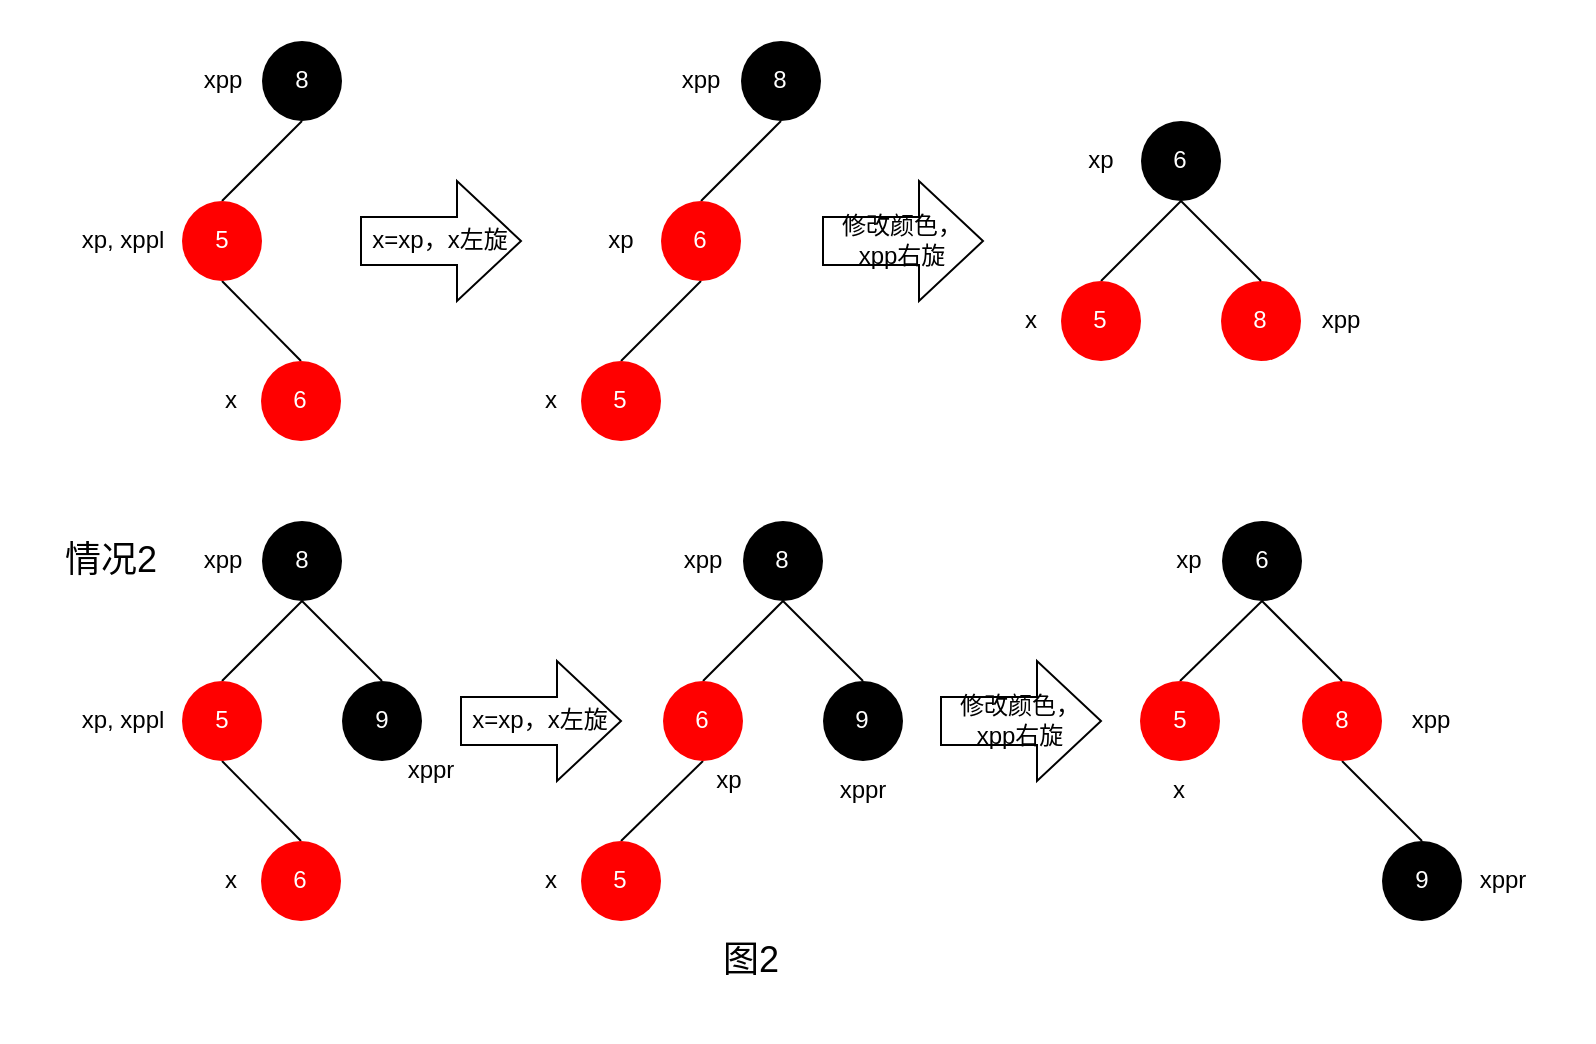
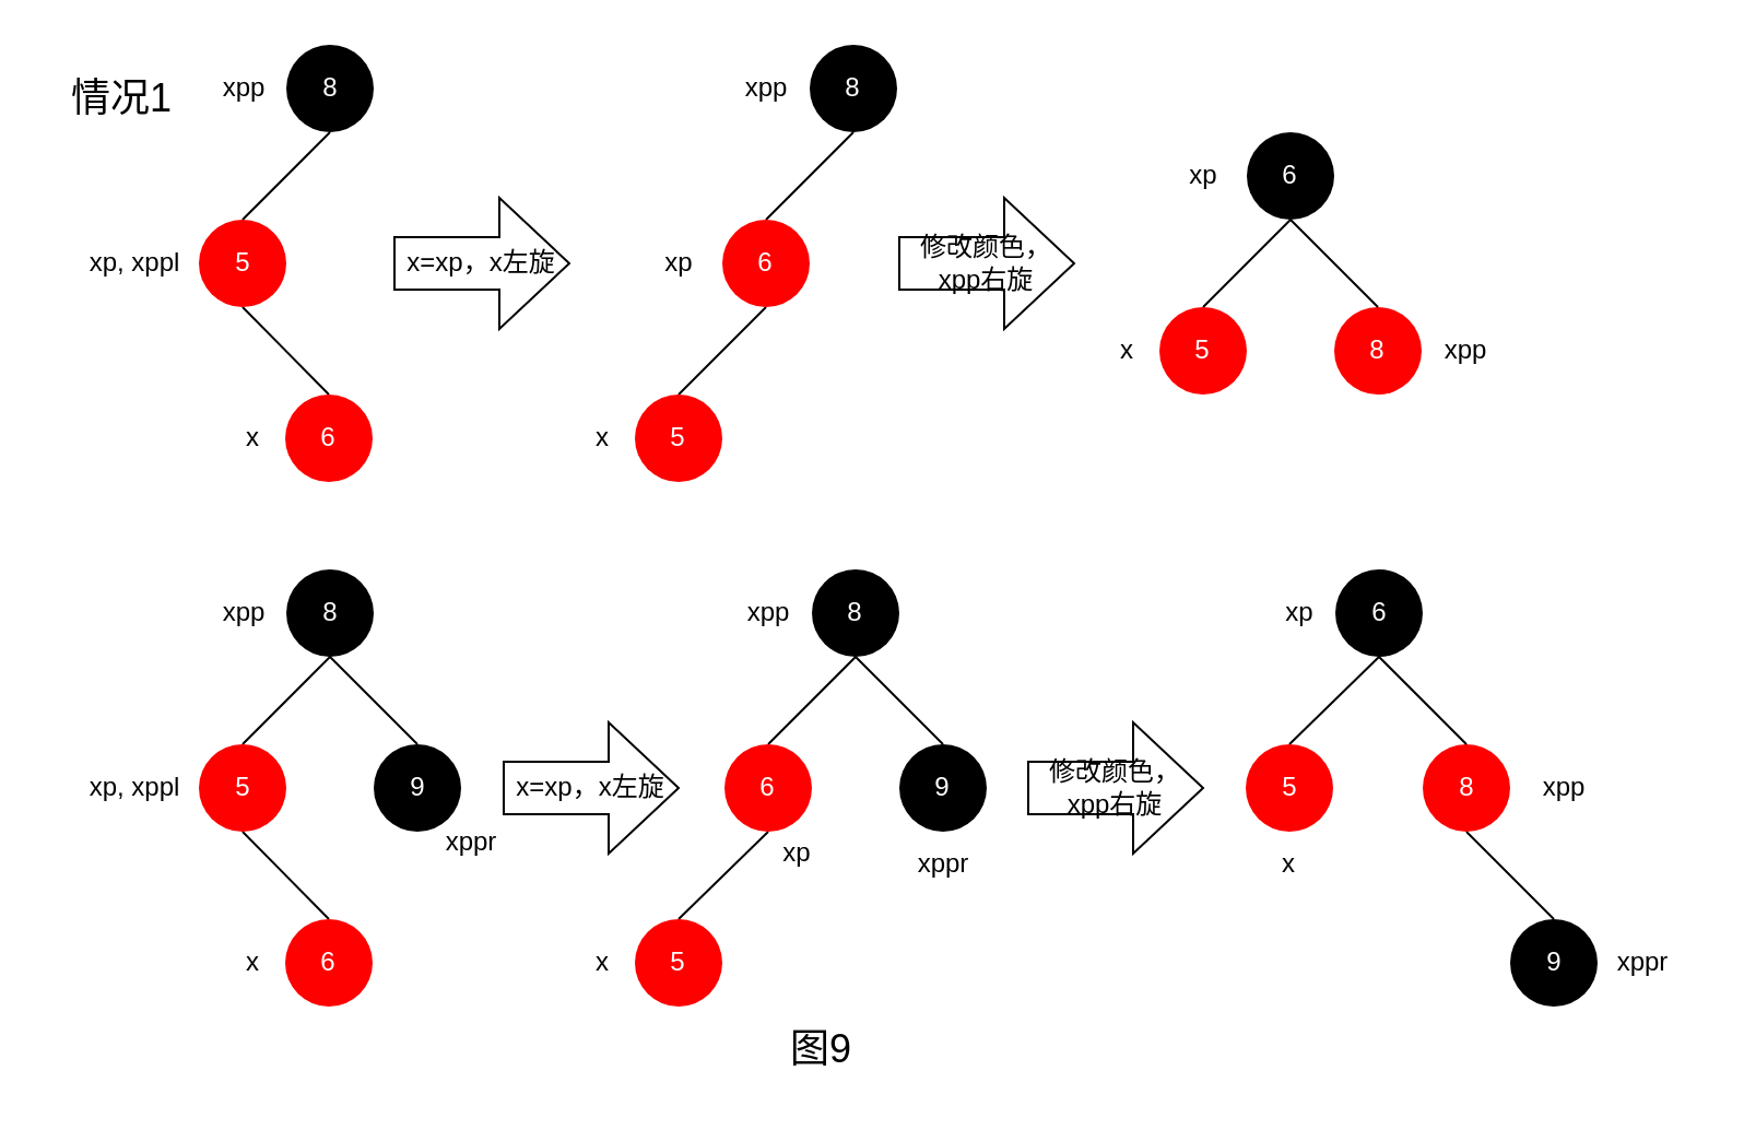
  <mxCell id="0" />
  <mxCell id="1" parent="0" />
  <mxCell id="2" style="edgeStyle=none;shape=connector;rounded=0;orthogonalLoop=1;jettySize=auto;html=1;exitX=0.5;exitY=1;exitDx=0;exitDy=0;entryX=0.5;entryY=0;entryDx=0;entryDy=0;labelBackgroundColor=default;strokeColor=default;align=center;verticalAlign=middle;fontFamily=Helvetica;fontSize=11;fontColor=default;endArrow=none;endFill=0;" parent="1" source="3" target="5" edge="1"><mxGeometry relative="1" as="geometry" /></mxCell>
  <mxCell id="3" value="&lt;font color=&quot;#ffffff&quot;&gt;8&lt;/font&gt;" style="ellipse;whiteSpace=wrap;html=1;aspect=fixed;fillColor=#000000;strokeWidth=0;strokeColor=none;" parent="1" vertex="1"><mxGeometry x="130.5" y="20" width="40" height="40" as="geometry" /></mxCell>
  <mxCell id="4" style="rounded=0;orthogonalLoop=1;jettySize=auto;html=1;exitX=0.5;exitY=1;exitDx=0;exitDy=0;entryX=0.5;entryY=0;entryDx=0;entryDy=0;endArrow=none;endFill=0;" parent="1" source="5" target="6" edge="1"><mxGeometry relative="1" as="geometry" /></mxCell>
  <mxCell id="5" value="&lt;font color=&quot;#ffffff&quot;&gt;5&lt;/font&gt;" style="ellipse;whiteSpace=wrap;html=1;aspect=fixed;fillColor=#FF0000;strokeWidth=0;strokeColor=none;" parent="1" vertex="1"><mxGeometry x="90.5" y="100" width="40" height="40" as="geometry" /></mxCell>
  <mxCell id="6" value="&lt;font color=&quot;#ffffff&quot;&gt;6&lt;/font&gt;" style="ellipse;whiteSpace=wrap;html=1;aspect=fixed;fillColor=#FF0000;strokeWidth=0;strokeColor=none;" parent="1" vertex="1"><mxGeometry x="130" y="180" width="40" height="40" as="geometry" /></mxCell>
  <mxCell id="7" value="x" style="text;html=1;align=center;verticalAlign=middle;resizable=0;points=[];autosize=1;strokeColor=none;fillColor=none;" parent="1" vertex="1"><mxGeometry x="100" y="185" width="30" height="30" as="geometry" /></mxCell>
  <mxCell id="8" value="xp, xppl" style="text;html=1;align=center;verticalAlign=middle;resizable=0;points=[];autosize=1;strokeColor=none;fillColor=none;" parent="1" vertex="1"><mxGeometry x="30.5" y="105" width="60" height="30" as="geometry" /></mxCell>
  <mxCell id="9" value="xpp" style="text;html=1;align=center;verticalAlign=middle;resizable=0;points=[];autosize=1;strokeColor=none;fillColor=none;" parent="1" vertex="1"><mxGeometry x="90.5" y="25" width="40" height="30" as="geometry" /></mxCell>
  <mxCell id="10" style="edgeStyle=none;shape=connector;rounded=0;orthogonalLoop=1;jettySize=auto;html=1;exitX=0.5;exitY=1;exitDx=0;exitDy=0;entryX=0.5;entryY=0;entryDx=0;entryDy=0;labelBackgroundColor=default;strokeColor=default;align=center;verticalAlign=middle;fontFamily=Helvetica;fontSize=11;fontColor=default;endArrow=none;endFill=0;" parent="1" source="12" target="14" edge="1"><mxGeometry relative="1" as="geometry" /></mxCell>
  <mxCell id="11" style="edgeStyle=none;shape=connector;rounded=0;orthogonalLoop=1;jettySize=auto;html=1;exitX=0.5;exitY=1;exitDx=0;exitDy=0;entryX=0.5;entryY=0;entryDx=0;entryDy=0;labelBackgroundColor=default;strokeColor=default;align=center;verticalAlign=middle;fontFamily=Helvetica;fontSize=11;fontColor=default;endArrow=none;endFill=0;" parent="1" source="12" target="15" edge="1"><mxGeometry relative="1" as="geometry" /></mxCell>
  <mxCell id="12" value="&lt;font color=&quot;#ffffff&quot;&gt;8&lt;/font&gt;" style="ellipse;whiteSpace=wrap;html=1;aspect=fixed;fillColor=#000000;strokeWidth=0;strokeColor=none;" parent="1" vertex="1"><mxGeometry x="130.5" y="260" width="40" height="40" as="geometry" /></mxCell>
  <mxCell id="13" style="rounded=0;orthogonalLoop=1;jettySize=auto;html=1;exitX=0.5;exitY=1;exitDx=0;exitDy=0;entryX=0.5;entryY=0;entryDx=0;entryDy=0;endArrow=none;endFill=0;" parent="1" source="14" target="16" edge="1"><mxGeometry relative="1" as="geometry" /></mxCell>
  <mxCell id="14" value="&lt;font color=&quot;#ffffff&quot;&gt;5&lt;/font&gt;" style="ellipse;whiteSpace=wrap;html=1;aspect=fixed;fillColor=#FF0000;strokeWidth=0;strokeColor=none;" parent="1" vertex="1"><mxGeometry x="90.5" y="340" width="40" height="40" as="geometry" /></mxCell>
  <mxCell id="15" value="&lt;font color=&quot;#ffffff&quot;&gt;9&lt;/font&gt;" style="ellipse;whiteSpace=wrap;html=1;aspect=fixed;fillColor=#000000;strokeWidth=0;strokeColor=none;" parent="1" vertex="1"><mxGeometry x="170.5" y="340" width="40" height="40" as="geometry" /></mxCell>
  <mxCell id="16" value="&lt;font color=&quot;#ffffff&quot;&gt;6&lt;/font&gt;" style="ellipse;whiteSpace=wrap;html=1;aspect=fixed;fillColor=#FF0000;strokeWidth=0;strokeColor=none;" parent="1" vertex="1"><mxGeometry x="130" y="420" width="40" height="40" as="geometry" /></mxCell>
  <mxCell id="17" value="x" style="text;html=1;align=center;verticalAlign=middle;resizable=0;points=[];autosize=1;strokeColor=none;fillColor=none;" parent="1" vertex="1"><mxGeometry x="100" y="425" width="30" height="30" as="geometry" /></mxCell>
  <mxCell id="18" value="xp, xppl" style="text;html=1;align=center;verticalAlign=middle;resizable=0;points=[];autosize=1;strokeColor=none;fillColor=none;" parent="1" vertex="1"><mxGeometry x="30.5" y="345" width="60" height="30" as="geometry" /></mxCell>
  <mxCell id="19" value="xpp" style="text;html=1;align=center;verticalAlign=middle;resizable=0;points=[];autosize=1;strokeColor=none;fillColor=none;" parent="1" vertex="1"><mxGeometry x="90.5" y="265" width="40" height="30" as="geometry" /></mxCell>
  <mxCell id="20" value="xppr" style="text;html=1;align=center;verticalAlign=middle;resizable=0;points=[];autosize=1;strokeColor=none;fillColor=none;" parent="1" vertex="1"><mxGeometry x="190" y="370" width="50" height="30" as="geometry" /></mxCell>
  <mxCell id="21" style="edgeStyle=none;shape=connector;rounded=0;orthogonalLoop=1;jettySize=auto;html=1;exitX=0.5;exitY=1;exitDx=0;exitDy=0;entryX=0.5;entryY=0;entryDx=0;entryDy=0;labelBackgroundColor=default;strokeColor=default;align=center;verticalAlign=middle;fontFamily=Helvetica;fontSize=11;fontColor=default;endArrow=none;endFill=0;" parent="1" source="22" target="24" edge="1"><mxGeometry relative="1" as="geometry" /></mxCell>
  <mxCell id="22" value="&lt;font color=&quot;#ffffff&quot;&gt;8&lt;/font&gt;" style="ellipse;whiteSpace=wrap;html=1;aspect=fixed;fillColor=#000000;strokeWidth=0;strokeColor=none;" parent="1" vertex="1"><mxGeometry x="370" y="20" width="40" height="40" as="geometry" /></mxCell>
  <mxCell id="23" style="rounded=0;orthogonalLoop=1;jettySize=auto;html=1;exitX=0.5;exitY=1;exitDx=0;exitDy=0;entryX=0.5;entryY=0;entryDx=0;entryDy=0;endArrow=none;endFill=0;" parent="1" source="24" target="25" edge="1"><mxGeometry relative="1" as="geometry" /></mxCell>
  <mxCell id="24" value="&lt;font color=&quot;#ffffff&quot;&gt;6&lt;/font&gt;" style="ellipse;whiteSpace=wrap;html=1;aspect=fixed;fillColor=#FF0000;strokeWidth=0;strokeColor=none;" parent="1" vertex="1"><mxGeometry x="330" y="100" width="40" height="40" as="geometry" /></mxCell>
  <mxCell id="25" value="&lt;font color=&quot;#ffffff&quot;&gt;5&lt;/font&gt;" style="ellipse;whiteSpace=wrap;html=1;aspect=fixed;fillColor=#FF0000;strokeWidth=0;strokeColor=none;" parent="1" vertex="1"><mxGeometry x="290" y="180" width="40" height="40" as="geometry" /></mxCell>
  <mxCell id="26" value="x" style="text;html=1;align=center;verticalAlign=middle;resizable=0;points=[];autosize=1;strokeColor=none;fillColor=none;" parent="1" vertex="1"><mxGeometry x="260" y="185" width="30" height="30" as="geometry" /></mxCell>
  <mxCell id="27" value="xp" style="text;html=1;align=center;verticalAlign=middle;resizable=0;points=[];autosize=1;strokeColor=none;fillColor=none;" parent="1" vertex="1"><mxGeometry x="290" y="105" width="40" height="30" as="geometry" /></mxCell>
  <mxCell id="28" value="xpp" style="text;html=1;align=center;verticalAlign=middle;resizable=0;points=[];autosize=1;strokeColor=none;fillColor=none;" parent="1" vertex="1"><mxGeometry x="330" y="25" width="40" height="30" as="geometry" /></mxCell>
  <mxCell id="29" value="x=xp，x左旋" style="shape=singleArrow;whiteSpace=wrap;html=1;arrowWidth=0.4;arrowSize=0.4;" parent="1" vertex="1"><mxGeometry x="180" y="90" width="80" height="60" as="geometry" /></mxCell>
  <mxCell id="30" style="edgeStyle=none;shape=connector;rounded=0;orthogonalLoop=1;jettySize=auto;html=1;exitX=0.5;exitY=1;exitDx=0;exitDy=0;entryX=0.5;entryY=0;entryDx=0;entryDy=0;labelBackgroundColor=default;strokeColor=default;align=center;verticalAlign=middle;fontFamily=Helvetica;fontSize=11;fontColor=default;endArrow=none;endFill=0;" parent="1" source="32" target="34" edge="1"><mxGeometry relative="1" as="geometry" /></mxCell>
  <mxCell id="31" style="edgeStyle=none;shape=connector;rounded=0;orthogonalLoop=1;jettySize=auto;html=1;exitX=0.5;exitY=1;exitDx=0;exitDy=0;entryX=0.5;entryY=0;entryDx=0;entryDy=0;labelBackgroundColor=default;strokeColor=default;align=center;verticalAlign=middle;fontFamily=Helvetica;fontSize=11;fontColor=default;endArrow=none;endFill=0;" parent="1" source="32" target="35" edge="1"><mxGeometry relative="1" as="geometry" /></mxCell>
  <mxCell id="32" value="&lt;font color=&quot;#ffffff&quot;&gt;8&lt;/font&gt;" style="ellipse;whiteSpace=wrap;html=1;aspect=fixed;fillColor=#000000;strokeWidth=0;strokeColor=none;" parent="1" vertex="1"><mxGeometry x="371" y="260" width="40" height="40" as="geometry" /></mxCell>
  <mxCell id="33" style="rounded=0;orthogonalLoop=1;jettySize=auto;html=1;exitX=0.5;exitY=1;exitDx=0;exitDy=0;entryX=0.5;entryY=0;entryDx=0;entryDy=0;endArrow=none;endFill=0;" parent="1" source="34" target="36" edge="1"><mxGeometry relative="1" as="geometry" /></mxCell>
  <mxCell id="34" value="&lt;font color=&quot;#ffffff&quot;&gt;6&lt;/font&gt;" style="ellipse;whiteSpace=wrap;html=1;aspect=fixed;fillColor=#FF0000;strokeWidth=0;strokeColor=none;" parent="1" vertex="1"><mxGeometry x="331" y="340" width="40" height="40" as="geometry" /></mxCell>
  <mxCell id="35" value="&lt;font color=&quot;#ffffff&quot;&gt;9&lt;/font&gt;" style="ellipse;whiteSpace=wrap;html=1;aspect=fixed;fillColor=#000000;strokeWidth=0;strokeColor=none;" parent="1" vertex="1"><mxGeometry x="411" y="340" width="40" height="40" as="geometry" /></mxCell>
  <mxCell id="36" value="&lt;font color=&quot;#ffffff&quot;&gt;5&lt;/font&gt;" style="ellipse;whiteSpace=wrap;html=1;aspect=fixed;fillColor=#FF0000;strokeWidth=0;strokeColor=none;" parent="1" vertex="1"><mxGeometry x="290" y="420" width="40" height="40" as="geometry" /></mxCell>
  <mxCell id="37" value="x" style="text;html=1;align=center;verticalAlign=middle;resizable=0;points=[];autosize=1;strokeColor=none;fillColor=none;" parent="1" vertex="1"><mxGeometry x="260" y="425" width="30" height="30" as="geometry" /></mxCell>
  <mxCell id="38" value="xp" style="text;html=1;align=center;verticalAlign=middle;resizable=0;points=[];autosize=1;strokeColor=none;fillColor=none;" parent="1" vertex="1"><mxGeometry x="344" y="375" width="40" height="30" as="geometry" /></mxCell>
  <mxCell id="39" value="xpp" style="text;html=1;align=center;verticalAlign=middle;resizable=0;points=[];autosize=1;strokeColor=none;fillColor=none;" parent="1" vertex="1"><mxGeometry x="331" y="265" width="40" height="30" as="geometry" /></mxCell>
  <mxCell id="40" value="xppr" style="text;html=1;align=center;verticalAlign=middle;resizable=0;points=[];autosize=1;strokeColor=none;fillColor=none;" parent="1" vertex="1"><mxGeometry x="406" y="380" width="50" height="30" as="geometry" /></mxCell>
  <mxCell id="41" value="x=xp，x左旋" style="shape=singleArrow;whiteSpace=wrap;html=1;arrowWidth=0.4;arrowSize=0.4;" parent="1" vertex="1"><mxGeometry x="230" y="330" width="80" height="60" as="geometry" /></mxCell>
  <mxCell id="42" value="&lt;font color=&quot;#ffffff&quot;&gt;8&lt;/font&gt;" style="ellipse;whiteSpace=wrap;html=1;aspect=fixed;fillColor=#FF0000;strokeWidth=0;strokeColor=none;" parent="1" vertex="1"><mxGeometry x="610" y="140" width="40" height="40" as="geometry" /></mxCell>
  <mxCell id="43" style="rounded=0;orthogonalLoop=1;jettySize=auto;html=1;exitX=0.5;exitY=1;exitDx=0;exitDy=0;entryX=0.5;entryY=0;entryDx=0;entryDy=0;endArrow=none;endFill=0;" parent="1" source="45" target="46" edge="1"><mxGeometry relative="1" as="geometry" /></mxCell>
  <mxCell id="44" style="rounded=0;orthogonalLoop=1;jettySize=auto;html=1;exitX=0.5;exitY=1;exitDx=0;exitDy=0;entryX=0.5;entryY=0;entryDx=0;entryDy=0;endArrow=none;endFill=0;" parent="1" source="45" target="42" edge="1"><mxGeometry relative="1" as="geometry" /></mxCell>
  <mxCell id="45" value="&lt;font color=&quot;#ffffff&quot;&gt;6&lt;/font&gt;" style="ellipse;whiteSpace=wrap;html=1;aspect=fixed;fillColor=#000000;strokeWidth=0;strokeColor=none;" parent="1" vertex="1"><mxGeometry x="570" y="60" width="40" height="40" as="geometry" /></mxCell>
  <mxCell id="46" value="&lt;font color=&quot;#ffffff&quot;&gt;5&lt;/font&gt;" style="ellipse;whiteSpace=wrap;html=1;aspect=fixed;fillColor=#FF0000;strokeWidth=0;strokeColor=none;" parent="1" vertex="1"><mxGeometry x="530" y="140" width="40" height="40" as="geometry" /></mxCell>
  <mxCell id="47" value="x" style="text;html=1;align=center;verticalAlign=middle;resizable=0;points=[];autosize=1;strokeColor=none;fillColor=none;" parent="1" vertex="1"><mxGeometry x="500" y="145" width="30" height="30" as="geometry" /></mxCell>
  <mxCell id="48" value="xp" style="text;html=1;align=center;verticalAlign=middle;resizable=0;points=[];autosize=1;strokeColor=none;fillColor=none;" parent="1" vertex="1"><mxGeometry x="530" y="65" width="40" height="30" as="geometry" /></mxCell>
  <mxCell id="49" value="xpp" style="text;html=1;align=center;verticalAlign=middle;resizable=0;points=[];autosize=1;strokeColor=none;fillColor=none;" parent="1" vertex="1"><mxGeometry x="650" y="145" width="40" height="30" as="geometry" /></mxCell>
  <mxCell id="50" value="修改颜色，xpp右旋" style="shape=singleArrow;whiteSpace=wrap;html=1;arrowWidth=0.4;arrowSize=0.4;" parent="1" vertex="1"><mxGeometry x="411" y="90" width="80" height="60" as="geometry" /></mxCell>
  <mxCell id="51" style="edgeStyle=none;shape=connector;rounded=0;orthogonalLoop=1;jettySize=auto;html=1;exitX=0.5;exitY=1;exitDx=0;exitDy=0;entryX=0.5;entryY=0;entryDx=0;entryDy=0;labelBackgroundColor=default;strokeColor=default;align=center;verticalAlign=middle;fontFamily=Helvetica;fontSize=11;fontColor=default;endArrow=none;endFill=0;" parent="1" source="52" target="56" edge="1"><mxGeometry relative="1" as="geometry" /></mxCell>
  <mxCell id="52" value="&lt;font color=&quot;#ffffff&quot;&gt;8&lt;/font&gt;" style="ellipse;whiteSpace=wrap;html=1;aspect=fixed;fillColor=#FF0000;strokeWidth=0;strokeColor=none;" parent="1" vertex="1"><mxGeometry x="650.5" y="340" width="40" height="40" as="geometry" /></mxCell>
  <mxCell id="53" style="rounded=0;orthogonalLoop=1;jettySize=auto;html=1;exitX=0.5;exitY=1;exitDx=0;exitDy=0;entryX=0.5;entryY=0;entryDx=0;entryDy=0;endArrow=none;endFill=0;" parent="1" source="55" target="57" edge="1"><mxGeometry relative="1" as="geometry" /></mxCell>
  <mxCell id="54" style="rounded=0;orthogonalLoop=1;jettySize=auto;html=1;exitX=0.5;exitY=1;exitDx=0;exitDy=0;entryX=0.5;entryY=0;entryDx=0;entryDy=0;endArrow=none;endFill=0;" parent="1" source="55" target="52" edge="1"><mxGeometry relative="1" as="geometry" /></mxCell>
  <mxCell id="55" value="&lt;font color=&quot;#ffffff&quot;&gt;6&lt;/font&gt;" style="ellipse;whiteSpace=wrap;html=1;aspect=fixed;fillColor=#000000;strokeWidth=0;strokeColor=none;" parent="1" vertex="1"><mxGeometry x="610.5" y="260" width="40" height="40" as="geometry" /></mxCell>
  <mxCell id="56" value="&lt;font color=&quot;#ffffff&quot;&gt;9&lt;/font&gt;" style="ellipse;whiteSpace=wrap;html=1;aspect=fixed;fillColor=#000000;strokeWidth=0;strokeColor=none;" parent="1" vertex="1"><mxGeometry x="690.5" y="420" width="40" height="40" as="geometry" /></mxCell>
  <mxCell id="57" value="&lt;font color=&quot;#ffffff&quot;&gt;5&lt;/font&gt;" style="ellipse;whiteSpace=wrap;html=1;aspect=fixed;fillColor=#FF0000;strokeWidth=0;strokeColor=none;" parent="1" vertex="1"><mxGeometry x="569.5" y="340" width="40" height="40" as="geometry" /></mxCell>
  <mxCell id="58" value="x" style="text;html=1;align=center;verticalAlign=middle;resizable=0;points=[];autosize=1;strokeColor=none;fillColor=none;" parent="1" vertex="1"><mxGeometry x="574" y="380" width="30" height="30" as="geometry" /></mxCell>
  <mxCell id="59" value="xp" style="text;html=1;align=center;verticalAlign=middle;resizable=0;points=[];autosize=1;strokeColor=none;fillColor=none;" parent="1" vertex="1"><mxGeometry x="574" y="265" width="40" height="30" as="geometry" /></mxCell>
  <mxCell id="60" value="xpp" style="text;html=1;align=center;verticalAlign=middle;resizable=0;points=[];autosize=1;strokeColor=none;fillColor=none;" parent="1" vertex="1"><mxGeometry x="694.5" y="345" width="40" height="30" as="geometry" /></mxCell>
  <mxCell id="61" value="xppr" style="text;html=1;align=center;verticalAlign=middle;resizable=0;points=[];autosize=1;strokeColor=none;fillColor=none;" parent="1" vertex="1"><mxGeometry x="725.5" y="425" width="50" height="30" as="geometry" /></mxCell>
  <mxCell id="62" value="修改颜色，xpp右旋" style="shape=singleArrow;whiteSpace=wrap;html=1;arrowWidth=0.4;arrowSize=0.4;" parent="1" vertex="1"><mxGeometry x="470" y="330" width="80" height="60" as="geometry" /></mxCell>
- <mxCell id="64" value="&lt;font style=&quot;font-size: 18px;&quot;&gt;情况2&lt;/font&gt;" style="text;html=1;align=center;verticalAlign=middle;resizable=0;points=[];autosize=1;strokeColor=none;fillColor=none;" parent="1" vertex="1"><mxGeometry x="20" y="260" width="70" height="40" as="geometry" /></mxCell>
- <mxCell id="65" value="&lt;font style=&quot;font-size: 18px;&quot;&gt;图2&lt;/font&gt;" style="text;html=1;align=center;verticalAlign=middle;resizable=0;points=[];autosize=1;strokeColor=none;fillColor=none;" parent="1" vertex="1"><mxGeometry x="350" y="460" width="50" height="40" as="geometry" /></mxCell>
+ <mxCell id="63" value="&lt;font style=&quot;font-size: 18px;&quot;&gt;情况1&lt;/font&gt;" style="text;html=1;align=center;verticalAlign=middle;resizable=0;points=[];autosize=1;strokeColor=none;fillColor=none;" parent="1" vertex="1"><mxGeometry x="20" y="25" width="70" height="40" as="geometry" /></mxCell>
+ <mxCell id="65" value="&lt;font style=&quot;font-size: 18px;&quot;&gt;图9&lt;/font&gt;" style="text;html=1;align=center;verticalAlign=middle;resizable=0;points=[];autosize=1;strokeColor=none;fillColor=none;" parent="1" vertex="1"><mxGeometry x="350" y="460" width="50" height="40" as="geometry" /></mxCell>
